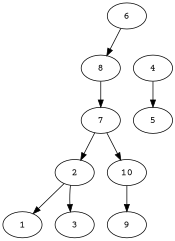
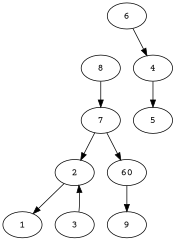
  digraph {
    fontname="Courier Prime"
    node [fontname="Courier Prime"]
    edge [fontname="Courier Prime"]
    6
    8
    2
    1
    3
    7
-   10
+   10 [label=60]
    9
    4
    5
-   6 -> 8
+   6 -> 4
    8 -> 7
    2 -> 1
-   2 -> 3
+   3 -> 2
    7 -> 2
    7 -> 10
    10 -> 9
    4 -> 5
  }
